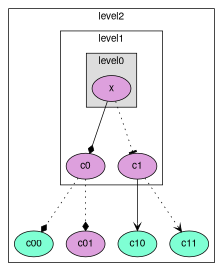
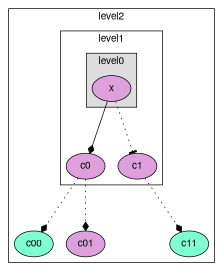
  digraph {
    fontname="Helvetica,Arial,sans-serif"
    nodesep=0.25
    ranksep=1
    node [fillcolor=plum fontname="Helvetica,Arial,sans-serif" style=filled]
    edge [arrowhead=diamond fontname="Helvetica,Arial,sans-serif" style=dotted]
    n1 [label=x]
    n2 [label=c0]
    n3 [label=c1]
    n4 [fillcolor=aquamarine label=c00]
    n5 [label=c01]
-   n6 [fillcolor=aquamarine label=c10]
    n7 [fillcolor=aquamarine label=c11]
    subgraph cluster_1 {
      label=level2
      n4
      n5
-     n6
      n7
      subgraph cluster_2 {
        label=level1
        n2
        n3
        subgraph cluster_3 {
          fillcolor="#DDDDDD"
          label=level0
          style=filled
          n1
        }
      }
    }
    n1 -> n2 [style=solid]
    n1 -> n3 [arrowhead=tee]
    n2 -> n4
    n2 -> n5
-   n3 -> n6 [arrowhead=vee style=solid]
-   n3 -> n7 [arrowhead=vee]
+   n3 -> n7
  }
